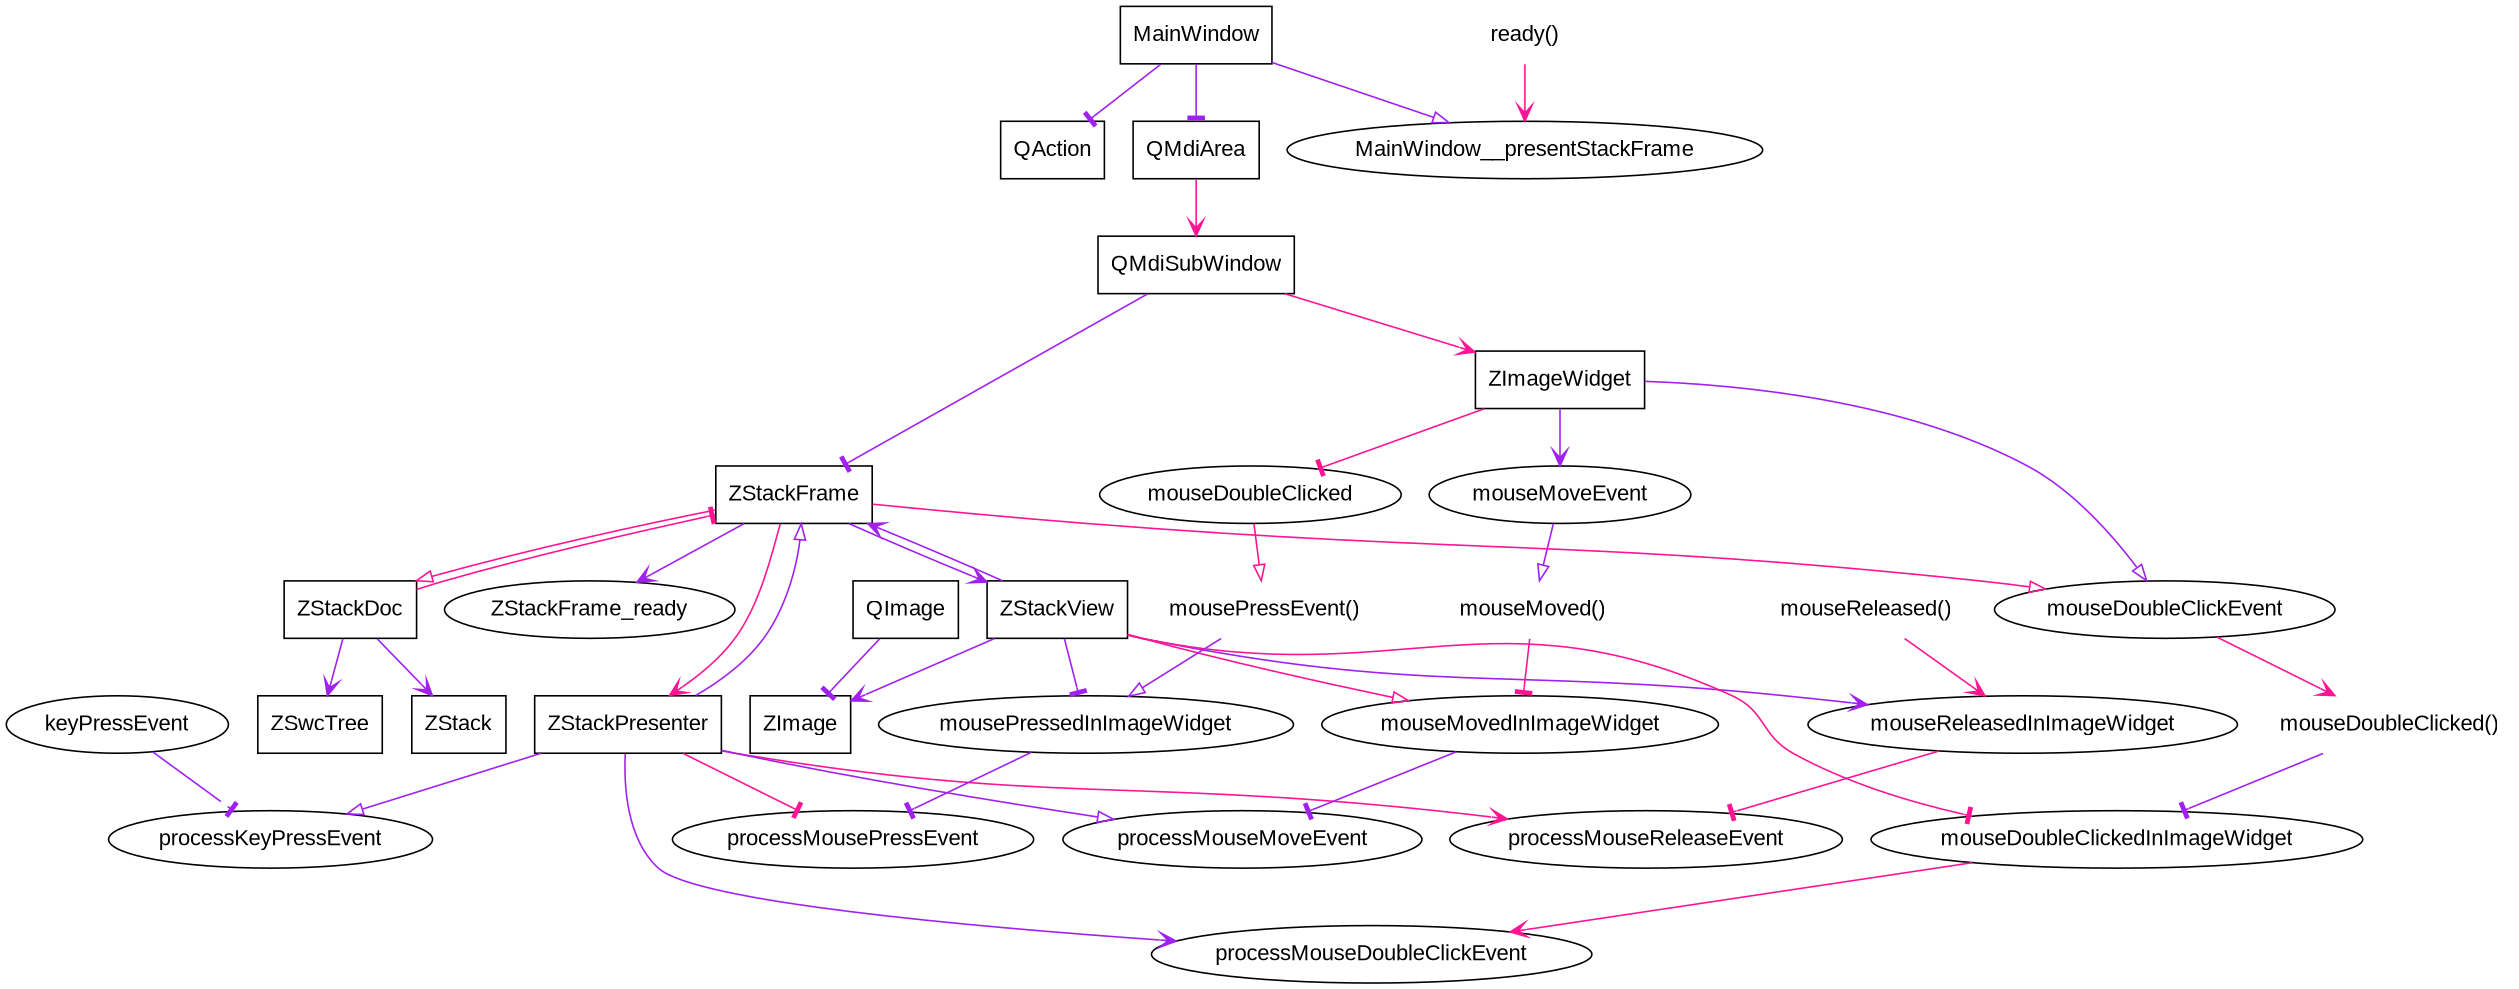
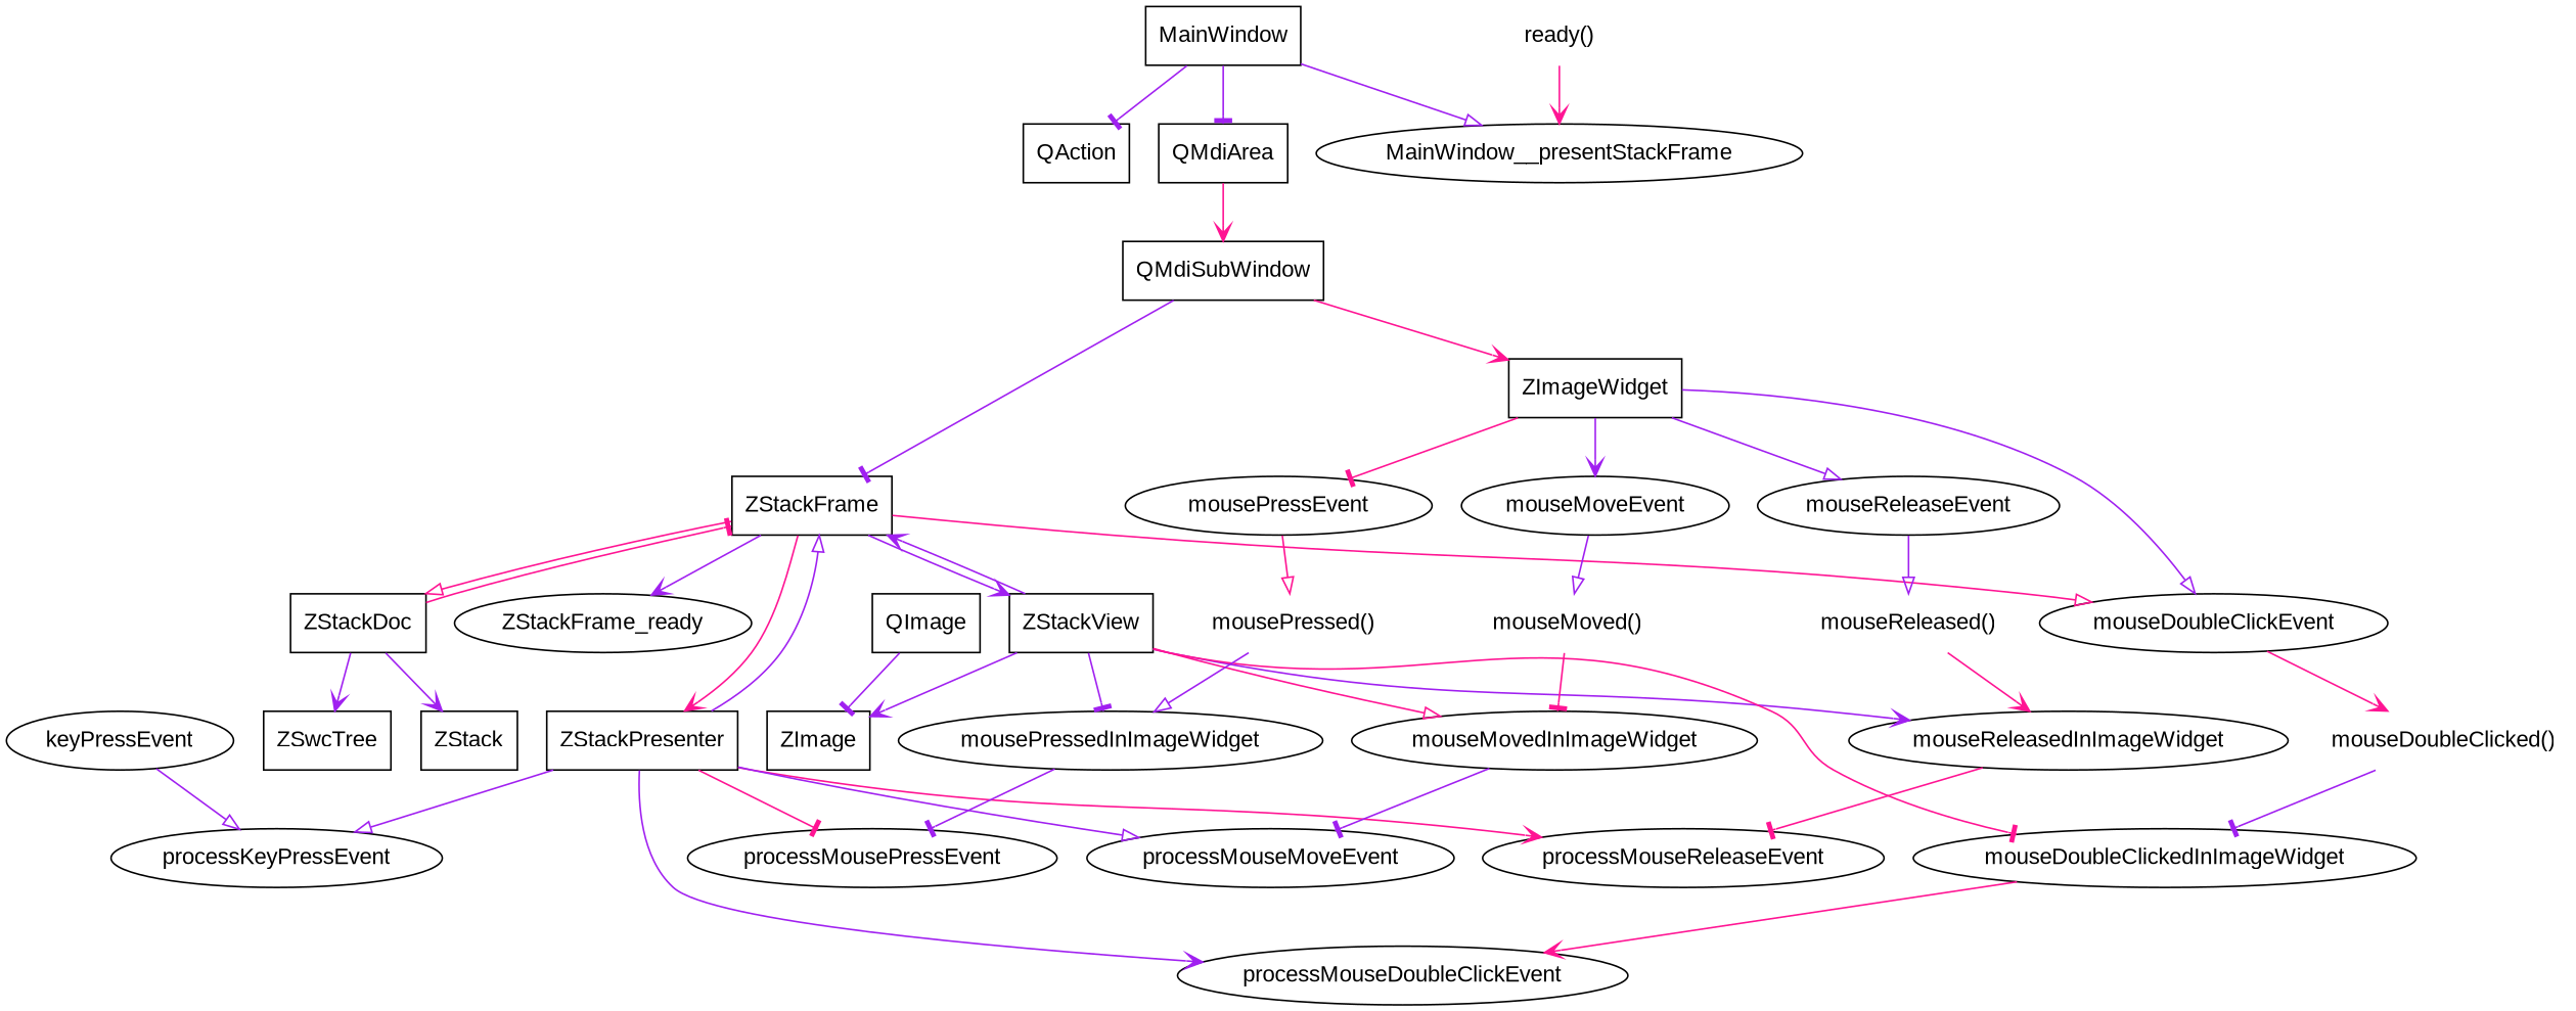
  digraph {
    fontname="Liberation Sans"
    node [fontname="Liberation Sans"]
    edge [arrowhead=vee color=purple fontname="Liberation Sans"]
    MainWindow [shape=box]
    QMdiArea [shape=box]
    QAction [shape=box]
    MainWindow__presentStackFrame
    QMdiSubWindow [shape=box]
    ZStackFrame [shape=box]
    ZImageWidget [shape=box]
    ZStackView [shape=box]
    ZStackDoc [shape=box]
    ZStackPresenter [shape=box]
    ZStackFrame_ready
    mouseDoubleClickEvent
    ZImage [shape=box]
    mouseReleasedInImageWidget
    mousePressedInImageWidget
    mouseMovedInImageWidget
    mouseDoubleClickedInImageWidget
    ZStack [shape=box]
    ZSwcTree [shape=box]
    processMouseReleaseEvent
    processMousePressEvent
    processMouseMoveEvent
    processMouseDoubleClickEvent
    processKeyPressEvent
    keyPressEvent
-   mousePressEvent [label=mouseDoubleClicked]
+   mouseReleaseEvent
+   mousePressEvent
    mouseMoveEvent
    QImage [shape=box]
    n30 [label="mouseReleased()" shape=none]
-   n31 [label="mousePressEvent()" shape=none]
+   n31 [label="mousePressed()" shape=none]
    n32 [label="mouseMoved()" shape=none]
    n33 [label="mouseDoubleClicked()" shape=none]
    n34 [label="ready()" shape=none]
    MainWindow -> QMdiArea [arrowhead=tee]
    MainWindow -> QAction [arrowhead=tee]
    MainWindow -> MainWindow__presentStackFrame [arrowhead=onormal]
    QMdiArea -> QMdiSubWindow [color=deeppink]
    QMdiSubWindow -> ZStackFrame [arrowhead=tee]
    QMdiSubWindow -> ZImageWidget [color=deeppink]
    ZStackFrame -> ZStackView
    ZStackFrame -> ZStackDoc [arrowhead=onormal color=deeppink]
    ZStackFrame -> ZStackPresenter [color=deeppink]
    ZStackFrame -> ZStackFrame_ready
    ZStackFrame -> mouseDoubleClickEvent [arrowhead=onormal color=deeppink]
    ZImageWidget -> mouseDoubleClickEvent [arrowhead=onormal]
+   ZImageWidget -> mouseReleaseEvent [arrowhead=onormal]
    ZImageWidget -> mousePressEvent [arrowhead=tee color=deeppink]
    ZImageWidget -> mouseMoveEvent
    ZStackView -> ZStackFrame
    ZStackView -> ZImage
    ZStackView -> mouseReleasedInImageWidget
    ZStackView -> mousePressedInImageWidget [arrowhead=tee]
    ZStackView -> mouseMovedInImageWidget [arrowhead=onormal color=deeppink]
    ZStackView -> mouseDoubleClickedInImageWidget [arrowhead=tee color=deeppink]
    ZStackDoc -> ZStackFrame [arrowhead=tee color=deeppink]
    ZStackDoc -> ZStack
    ZStackDoc -> ZSwcTree
    ZStackPresenter -> ZStackFrame [arrowhead=onormal]
    ZStackPresenter -> processMouseReleaseEvent [color=deeppink]
    ZStackPresenter -> processMousePressEvent [arrowhead=tee color=deeppink]
    ZStackPresenter -> processMouseMoveEvent [arrowhead=onormal]
    ZStackPresenter -> processMouseDoubleClickEvent
    ZStackPresenter -> processKeyPressEvent [arrowhead=onormal]
    mouseDoubleClickEvent -> n33 [color=deeppink]
    mouseReleasedInImageWidget -> processMouseReleaseEvent [arrowhead=tee color=deeppink]
    mousePressedInImageWidget -> processMousePressEvent [arrowhead=tee]
    mouseMovedInImageWidget -> processMouseMoveEvent [arrowhead=tee]
    mouseDoubleClickedInImageWidget -> processMouseDoubleClickEvent [color=deeppink]
-   keyPressEvent -> processKeyPressEvent [arrowhead=tee]
+   keyPressEvent -> processKeyPressEvent [arrowhead=onormal]
+   mouseReleaseEvent -> n30 [arrowhead=onormal]
    mousePressEvent -> n31 [arrowhead=onormal color=deeppink]
    mouseMoveEvent -> n32 [arrowhead=onormal]
    QImage -> ZImage [arrowhead=tee]
    n30 -> mouseReleasedInImageWidget [color=deeppink]
    n31 -> mousePressedInImageWidget [arrowhead=onormal]
    n32 -> mouseMovedInImageWidget [arrowhead=tee color=deeppink]
    n33 -> mouseDoubleClickedInImageWidget [arrowhead=tee]
    n34 -> MainWindow__presentStackFrame [color=deeppink]
  }
